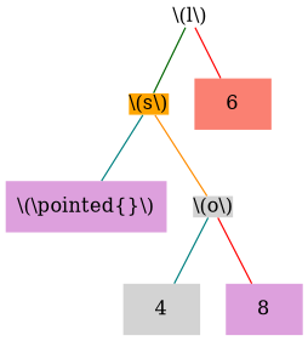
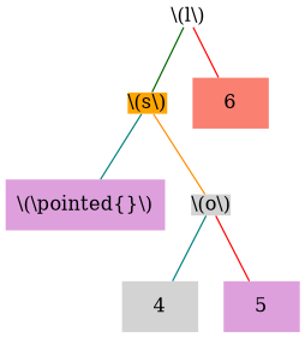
  graph {
    node [shape=none style=filled fillcolor=plum color=gray40]
    edge [color=red]
    n1 [label="\\(l\\)" shape=plain fillcolor=white]
    n2 [label="\\(s\\)" shape=plain fillcolor=orange]
    6 [fillcolor=salmon color=deeppink]
    n4 [label="\\(\\pointed{}\\)" color=deeppink]
    n5 [label="\\(o\\)" shape=plain fillcolor=lightgrey]
    4 [fillcolor=lightgrey color=darkgreen]
-   5 [color=darkgreen label=8]
+   5 [color=darkgreen]
    n1 -- n2 [color=darkgreen]
    n1 -- 6
    n2 -- n4 [color=teal]
    n2 -- n5 [color=darkorange]
    n5 -- 4 [color=teal]
    n5 -- 5
  }
